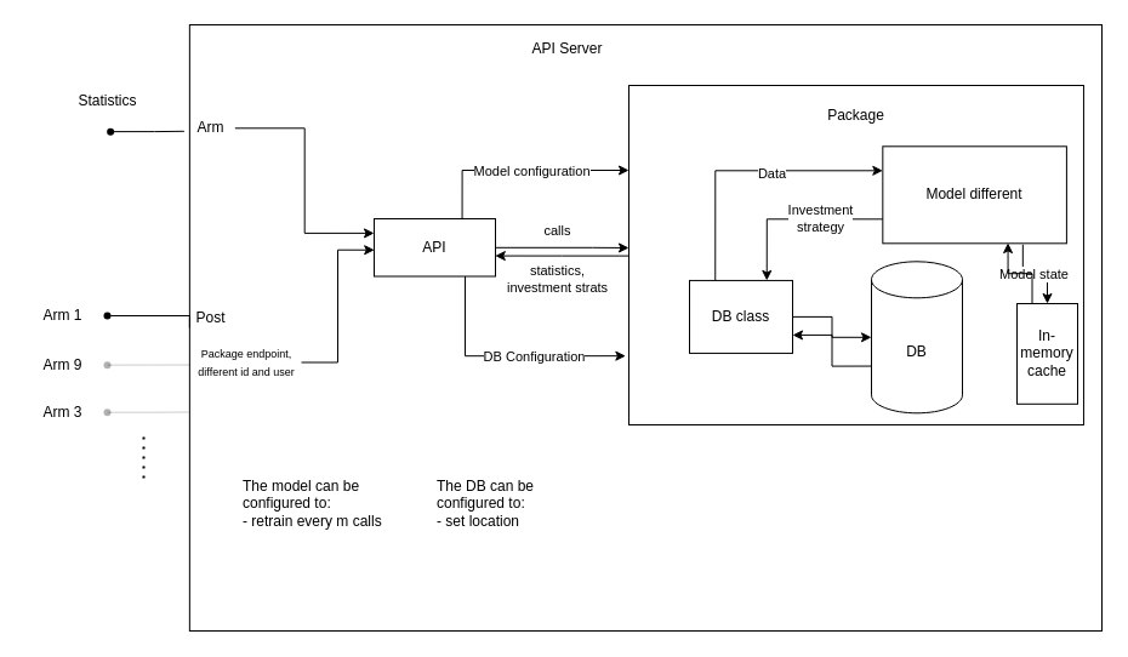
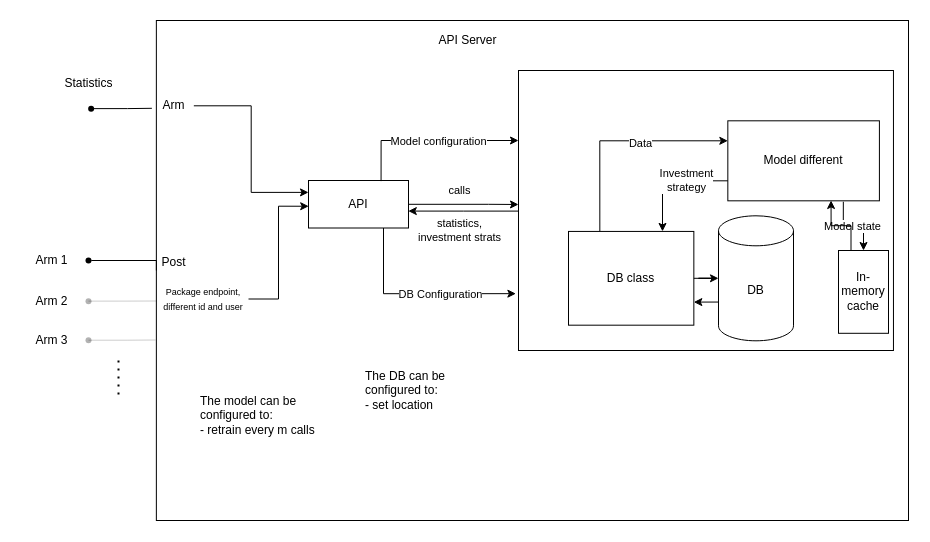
  <mxCell id="0" />
  <mxCell id="1" parent="0" />
  <mxCell id="2" value="" style="rounded=0;whiteSpace=wrap;html=1;" parent="1" vertex="1"><mxGeometry x="155.86" y="20" width="752.14" height="500" as="geometry" /></mxCell>
  <mxCell id="3" style="edgeStyle=orthogonalEdgeStyle;rounded=0;orthogonalLoop=1;jettySize=auto;html=1;entryX=0.998;entryY=0.644;entryDx=0;entryDy=0;entryPerimeter=0;" parent="1" source="4" target="24" edge="1"><mxGeometry relative="1" as="geometry"><Array as="points"><mxPoint x="463" y="210" /></Array></mxGeometry></mxCell>
  <mxCell id="4" value="" style="rounded=0;whiteSpace=wrap;html=1;" parent="1" vertex="1"><mxGeometry x="518" y="70" width="374.96" height="280" as="geometry" /></mxCell>
  <mxCell id="5" style="edgeStyle=orthogonalEdgeStyle;rounded=0;orthogonalLoop=1;jettySize=auto;html=1;exitX=0;exitY=0;exitDx=0;exitDy=86.25;exitPerimeter=0;entryX=1;entryY=0.75;entryDx=0;entryDy=0;" parent="1" source="6" target="41" edge="1"><mxGeometry relative="1" as="geometry" /></mxCell>
  <mxCell id="6" value="DB" style="shape=cylinder3;whiteSpace=wrap;html=1;boundedLbl=1;backgroundOutline=1;size=15;" parent="1" vertex="1"><mxGeometry x="717.997" y="215.305" width="75" height="125" as="geometry" /></mxCell>
  <mxCell id="7" value="API Server" style="text;html=1;align=center;verticalAlign=middle;resizable=0;points=[];autosize=1;strokeColor=none;fillColor=none;" parent="1" vertex="1"><mxGeometry x="426.761" y="25" width="80" height="30" as="geometry" /></mxCell>
  <mxCell id="8" value="" style="shape=waypoint;sketch=0;fillStyle=solid;size=6;pointerEvents=1;points=[];fillColor=none;resizable=0;rotatable=0;perimeter=centerPerimeter;snapToPoint=1;" parent="1" vertex="1"><mxGeometry x="80.65" y="98.125" width="20" height="20" as="geometry" /></mxCell>
  <mxCell id="9" style="edgeStyle=orthogonalEdgeStyle;rounded=0;orthogonalLoop=1;jettySize=auto;html=1;entryX=-0.049;entryY=0.583;entryDx=0;entryDy=0;entryPerimeter=0;endArrow=none;endFill=0;" parent="1" source="8" target="15" edge="1"><mxGeometry relative="1" as="geometry" /></mxCell>
  <mxCell id="10" style="edgeStyle=orthogonalEdgeStyle;rounded=0;orthogonalLoop=1;jettySize=auto;html=1;entryX=0;entryY=0.5;entryDx=0;entryDy=0;endArrow=none;endFill=0;exitX=0.368;exitY=0.281;exitDx=0;exitDy=0;exitPerimeter=0;" parent="1" source="11" target="2" edge="1"><mxGeometry relative="1" as="geometry"><Array as="points"><mxPoint x="91" y="260" /><mxPoint x="156" y="260" /></Array></mxGeometry></mxCell>
  <mxCell id="11" value="" style="shape=waypoint;sketch=0;fillStyle=solid;size=6;pointerEvents=1;points=[];fillColor=none;resizable=0;rotatable=0;perimeter=centerPerimeter;snapToPoint=1;" parent="1" vertex="1"><mxGeometry x="78" y="250.005" width="20" height="20" as="geometry" /></mxCell>
  <mxCell id="12" value="" style="shape=waypoint;sketch=0;fillStyle=solid;size=6;pointerEvents=1;points=[];fillColor=none;resizable=0;rotatable=0;perimeter=centerPerimeter;snapToPoint=1;opacity=30;" parent="1" vertex="1"><mxGeometry x="78" y="290.625" width="20" height="20" as="geometry" /></mxCell>
  <mxCell id="13" value="Statistics" style="text;html=1;align=center;verticalAlign=middle;resizable=0;points=[];autosize=1;strokeColor=none;fillColor=none;" parent="1" vertex="1"><mxGeometry x="53" y="68.13" width="70" height="30" as="geometry" /></mxCell>
  <mxCell id="14" value="Arm 1" style="text;html=1;align=center;verticalAlign=middle;resizable=0;points=[];autosize=1;strokeColor=none;fillColor=none;" parent="1" vertex="1"><mxGeometry x="20.651" y="245.005" width="60" height="30" as="geometry" /></mxCell>
  <mxCell id="15" value="Arm" style="text;html=1;align=center;verticalAlign=middle;resizable=0;points=[];autosize=1;strokeColor=none;fillColor=none;" parent="1" vertex="1"><mxGeometry x="153.343" y="90.312" width="40" height="30" as="geometry" /></mxCell>
  <mxCell id="16" value="Post" style="text;html=1;align=center;verticalAlign=middle;resizable=0;points=[];autosize=1;strokeColor=none;fillColor=none;" parent="1" vertex="1"><mxGeometry x="148.342" y="246.562" width="50" height="30" as="geometry" /></mxCell>
- <mxCell id="17" value="Package" style="text;html=1;align=center;verticalAlign=middle;resizable=0;points=[];autosize=1;strokeColor=none;fillColor=none;" parent="1" vertex="1"><mxGeometry x="670.484" y="80.002" width="70" height="30" as="geometry" /></mxCell>
- <mxCell id="18" value="Arm 9" style="text;html=1;align=center;verticalAlign=middle;resizable=0;points=[];autosize=1;strokeColor=none;fillColor=none;" parent="1" vertex="1"><mxGeometry x="20.651" y="285.625" width="60" height="30" as="geometry" /></mxCell>
+ <mxCell id="18" value="Arm 2" style="text;html=1;align=center;verticalAlign=middle;resizable=0;points=[];autosize=1;strokeColor=none;fillColor=none;" parent="1" vertex="1"><mxGeometry x="20.651" y="285.625" width="60" height="30" as="geometry" /></mxCell>
  <mxCell id="19" value="Arm 3" style="text;html=1;align=center;verticalAlign=middle;resizable=0;points=[];autosize=1;strokeColor=none;fillColor=none;" parent="1" vertex="1"><mxGeometry x="20.651" y="324.685" width="60" height="30" as="geometry" /></mxCell>
  <mxCell id="20" value="&lt;font style=&quot;font-size: 9px;&quot;&gt;Package endpoint, different id and user&lt;/font&gt;" style="text;html=1;strokeColor=none;fillColor=none;align=center;verticalAlign=middle;whiteSpace=wrap;rounded=0;" parent="1" vertex="1"><mxGeometry x="158" y="275" width="90" height="46.88" as="geometry" /></mxCell>
  <mxCell id="21" style="edgeStyle=orthogonalEdgeStyle;rounded=0;orthogonalLoop=1;jettySize=auto;html=1;" parent="1" source="24" edge="1"><mxGeometry relative="1" as="geometry"><mxPoint x="518" y="204" as="targetPoint" /><Array as="points"><mxPoint x="488" y="204" /><mxPoint x="518" y="204" /></Array></mxGeometry></mxCell>
  <mxCell id="22" value="calls" style="edgeLabel;html=1;align=center;verticalAlign=middle;resizable=0;points=[];" parent="21" vertex="1" connectable="0"><mxGeometry x="-0.284" y="-1" relative="1" as="geometry"><mxPoint x="11" y="-15" as="offset" /></mxGeometry></mxCell>
  <mxCell id="23" value="statistics,&lt;br&gt;investment strats" style="edgeLabel;html=1;align=center;verticalAlign=middle;resizable=0;points=[];" parent="21" vertex="1" connectable="0"><mxGeometry x="-0.284" y="-1" relative="1" as="geometry"><mxPoint x="11" y="25" as="offset" /></mxGeometry></mxCell>
  <mxCell id="24" value="" style="rounded=0;whiteSpace=wrap;html=1;" parent="1" vertex="1"><mxGeometry x="308" y="180" width="100" height="47.5" as="geometry" /></mxCell>
  <mxCell id="25" style="edgeStyle=orthogonalEdgeStyle;rounded=0;orthogonalLoop=1;jettySize=auto;html=1;exitX=0.75;exitY=0;exitDx=0;exitDy=0;entryX=0;entryY=0.25;entryDx=0;entryDy=0;" parent="1" source="27" target="4" edge="1"><mxGeometry relative="1" as="geometry"><Array as="points"><mxPoint x="381" y="140" /></Array></mxGeometry></mxCell>
  <mxCell id="26" value="Model configuration" style="edgeLabel;html=1;align=center;verticalAlign=middle;resizable=0;points=[];" parent="25" vertex="1" connectable="0"><mxGeometry x="-0.012" y="-2" relative="1" as="geometry"><mxPoint x="10" y="-2" as="offset" /></mxGeometry></mxCell>
  <mxCell id="27" value="API" style="text;html=1;strokeColor=none;fillColor=none;align=center;verticalAlign=middle;whiteSpace=wrap;rounded=0;" parent="1" vertex="1"><mxGeometry x="312.874" y="180.62" width="90.256" height="46.875" as="geometry" /></mxCell>
  <mxCell id="28" style="edgeStyle=orthogonalEdgeStyle;rounded=0;orthogonalLoop=1;jettySize=auto;html=1;entryX=0;entryY=0.25;entryDx=0;entryDy=0;" parent="1" source="15" target="24" edge="1"><mxGeometry relative="1" as="geometry" /></mxCell>
  <mxCell id="29" style="edgeStyle=orthogonalEdgeStyle;rounded=0;orthogonalLoop=1;jettySize=auto;html=1;entryX=0.002;entryY=0.542;entryDx=0;entryDy=0;entryPerimeter=0;" parent="1" source="20" target="24" edge="1"><mxGeometry relative="1" as="geometry" /></mxCell>
  <mxCell id="30" style="edgeStyle=orthogonalEdgeStyle;rounded=0;orthogonalLoop=1;jettySize=auto;html=1;exitX=0.762;exitY=1.012;exitDx=0;exitDy=0;entryX=0.5;entryY=0;entryDx=0;entryDy=0;exitPerimeter=0;" parent="1" source="32" target="45" edge="1"><mxGeometry relative="1" as="geometry" /></mxCell>
  <mxCell id="31" value="Model state" style="edgeLabel;html=1;align=center;verticalAlign=middle;resizable=0;points=[];" parent="30" vertex="1" connectable="0"><mxGeometry x="-0.025" y="-1" relative="1" as="geometry"><mxPoint x="-1" y="-1" as="offset" /></mxGeometry></mxCell>
  <mxCell id="32" value="Model different" style="rounded=0;whiteSpace=wrap;html=1;" parent="1" vertex="1"><mxGeometry x="727.33" y="120.31" width="151.58" height="80.01" as="geometry" /></mxCell>
  <mxCell id="33" style="edgeStyle=orthogonalEdgeStyle;rounded=0;orthogonalLoop=1;jettySize=auto;html=1;entryX=0;entryY=0.561;entryDx=0;entryDy=0;entryPerimeter=0;endArrow=none;endFill=0;opacity=20;" parent="1" source="12" target="2" edge="1"><mxGeometry relative="1" as="geometry" /></mxCell>
  <mxCell id="34" value="" style="shape=waypoint;sketch=0;fillStyle=solid;size=6;pointerEvents=1;points=[];fillColor=none;resizable=0;rotatable=0;perimeter=centerPerimeter;snapToPoint=1;opacity=30;" parent="1" vertex="1"><mxGeometry x="78" y="329.685" width="20" height="20" as="geometry" /></mxCell>
  <mxCell id="35" style="edgeStyle=orthogonalEdgeStyle;rounded=0;orthogonalLoop=1;jettySize=auto;html=1;entryX=-0.001;entryY=0.639;entryDx=0;entryDy=0;entryPerimeter=0;endArrow=none;endFill=0;opacity=20;" parent="1" source="34" target="2" edge="1"><mxGeometry relative="1" as="geometry" /></mxCell>
  <mxCell id="36" value="" style="endArrow=none;dashed=1;html=1;dashPattern=1 3;strokeWidth=2;rounded=0;" parent="1" edge="1"><mxGeometry width="50" height="50" relative="1" as="geometry"><mxPoint x="118" y="360" as="sourcePoint" /><mxPoint x="118" y="400" as="targetPoint" /></mxGeometry></mxCell>
  <mxCell id="37" style="edgeStyle=orthogonalEdgeStyle;rounded=0;orthogonalLoop=1;jettySize=auto;html=1;exitX=0.75;exitY=1;exitDx=0;exitDy=0;entryX=-0.007;entryY=0.797;entryDx=0;entryDy=0;entryPerimeter=0;" parent="1" source="24" target="4" edge="1"><mxGeometry relative="1" as="geometry"><mxPoint x="518" y="260" as="targetPoint" /><Array as="points"><mxPoint x="383" y="293" /></Array></mxGeometry></mxCell>
  <mxCell id="38" value="DB Configuration" style="edgeLabel;html=1;align=center;verticalAlign=middle;resizable=0;points=[];" parent="37" vertex="1" connectable="0"><mxGeometry x="0.38" relative="1" as="geometry"><mxPoint x="-15" as="offset" /></mxGeometry></mxCell>
  <mxCell id="39" style="edgeStyle=orthogonalEdgeStyle;rounded=0;orthogonalLoop=1;jettySize=auto;html=1;exitX=0.25;exitY=0;exitDx=0;exitDy=0;entryX=0;entryY=0.25;entryDx=0;entryDy=0;" parent="1" source="41" target="32" edge="1"><mxGeometry relative="1" as="geometry" /></mxCell>
  <mxCell id="40" value="Data" style="edgeLabel;html=1;align=center;verticalAlign=middle;resizable=0;points=[];" parent="39" vertex="1" connectable="0"><mxGeometry x="0.199" y="-2" relative="1" as="geometry"><mxPoint as="offset" /></mxGeometry></mxCell>
- <mxCell id="41" value="DB class" style="rounded=0;whiteSpace=wrap;html=1;" parent="1" vertex="1"><mxGeometry x="568" y="230.93" width="85" height="60" as="geometry" /></mxCell>
+ <mxCell id="41" value="DB class" style="rounded=0;whiteSpace=wrap;html=1;" parent="1" vertex="1"><mxGeometry x="568" y="230.93" width="125.34" height="93.75" as="geometry" /></mxCell>
  <mxCell id="42" style="edgeStyle=orthogonalEdgeStyle;rounded=0;orthogonalLoop=1;jettySize=auto;html=1;entryX=0;entryY=0.5;entryDx=0;entryDy=0;entryPerimeter=0;" parent="1" source="41" target="6" edge="1"><mxGeometry relative="1" as="geometry" /></mxCell>
  <mxCell id="43" style="edgeStyle=orthogonalEdgeStyle;rounded=0;orthogonalLoop=1;jettySize=auto;html=1;exitX=0;exitY=0.75;exitDx=0;exitDy=0;entryX=0.75;entryY=0;entryDx=0;entryDy=0;" parent="1" source="32" target="41" edge="1"><mxGeometry relative="1" as="geometry" /></mxCell>
  <mxCell id="44" value="Investment&lt;br&gt;strategy" style="edgeLabel;html=1;align=center;verticalAlign=middle;resizable=0;points=[];fillColor=none;" parent="43" vertex="1" connectable="0"><mxGeometry x="-0.283" y="-1" relative="1" as="geometry"><mxPoint as="offset" /></mxGeometry></mxCell>
  <mxCell id="45" value="In-memory cache" style="rounded=0;whiteSpace=wrap;html=1;" parent="1" vertex="1"><mxGeometry x="838" y="250" width="50" height="82.8" as="geometry" /></mxCell>
  <mxCell id="46" style="edgeStyle=orthogonalEdgeStyle;rounded=0;orthogonalLoop=1;jettySize=auto;html=1;exitX=0.25;exitY=0;exitDx=0;exitDy=0;entryX=0.681;entryY=0.996;entryDx=0;entryDy=0;entryPerimeter=0;" parent="1" source="45" target="32" edge="1"><mxGeometry relative="1" as="geometry" /></mxCell>
  <mxCell id="47" value="The model can be configured to:&lt;br&gt;- retrain every m calls" style="text;html=1;strokeColor=none;fillColor=none;align=left;verticalAlign=middle;whiteSpace=wrap;rounded=0;" parent="1" vertex="1"><mxGeometry x="198.34" y="400" width="129.66" height="30" as="geometry" /></mxCell>
- <mxCell id="48" value="The DB can be configured to:&lt;br&gt;- set location" style="text;html=1;strokeColor=none;fillColor=none;align=left;verticalAlign=middle;whiteSpace=wrap;rounded=0;" vertex="1" parent="1"><mxGeometry x="358" y="400" width="129.66" height="30" as="geometry" /></mxCell>
+ <mxCell id="48" value="The DB can be configured to:&lt;br&gt;- set location" style="text;html=1;strokeColor=none;fillColor=none;align=left;verticalAlign=middle;whiteSpace=wrap;rounded=0;" vertex="1" parent="1"><mxGeometry x="363" y="375" width="129.66" height="30" as="geometry" /></mxCell>
